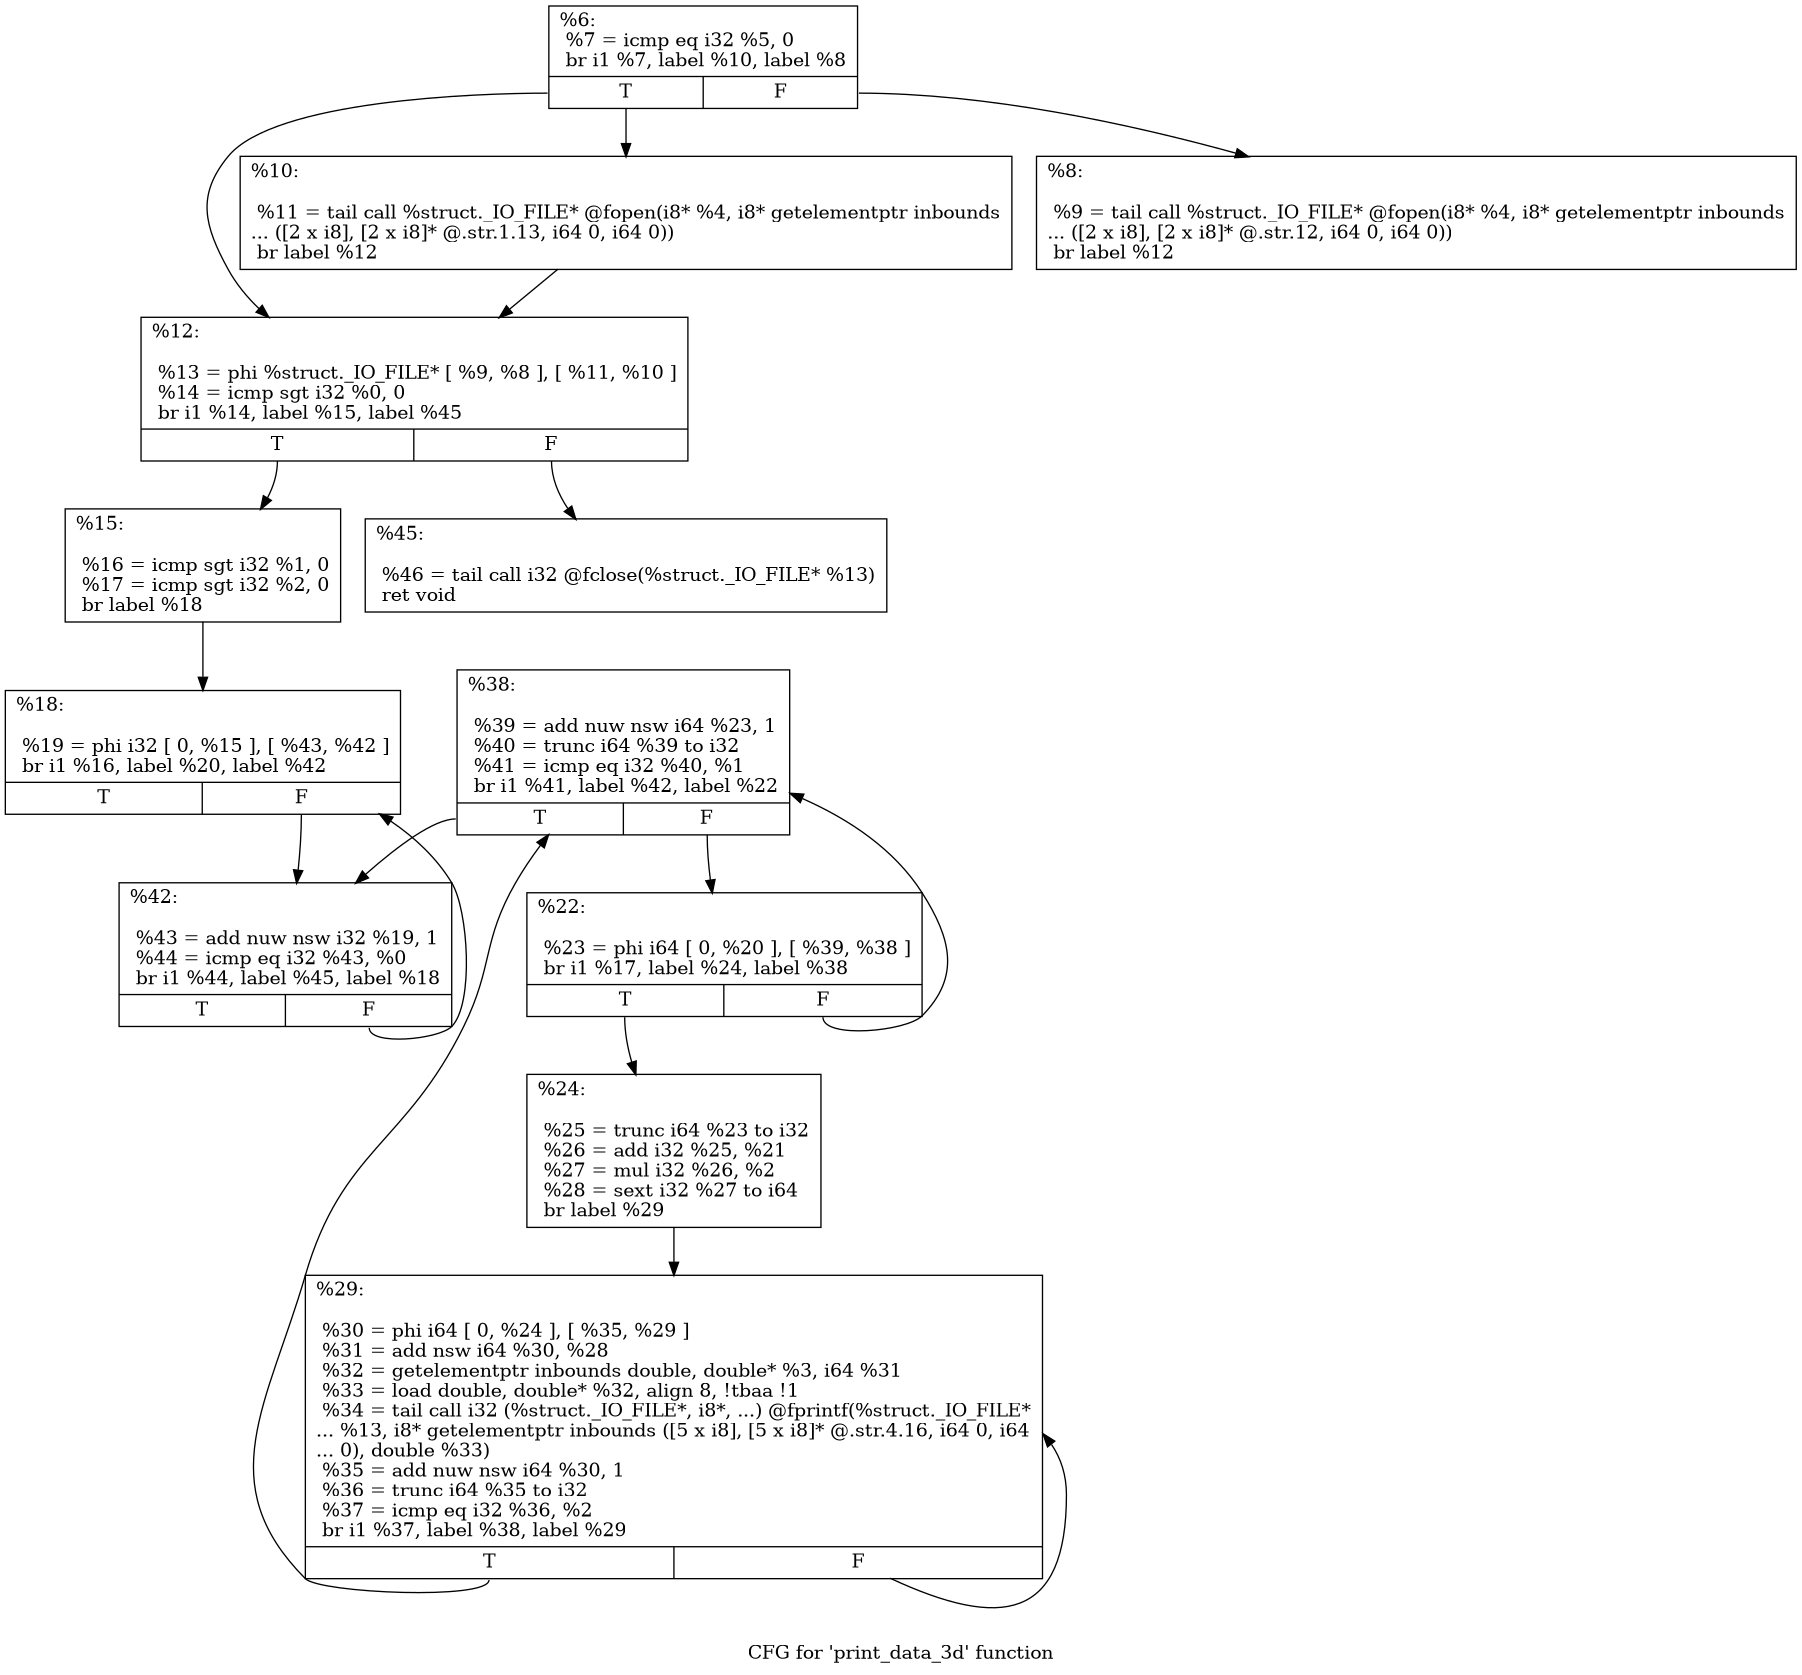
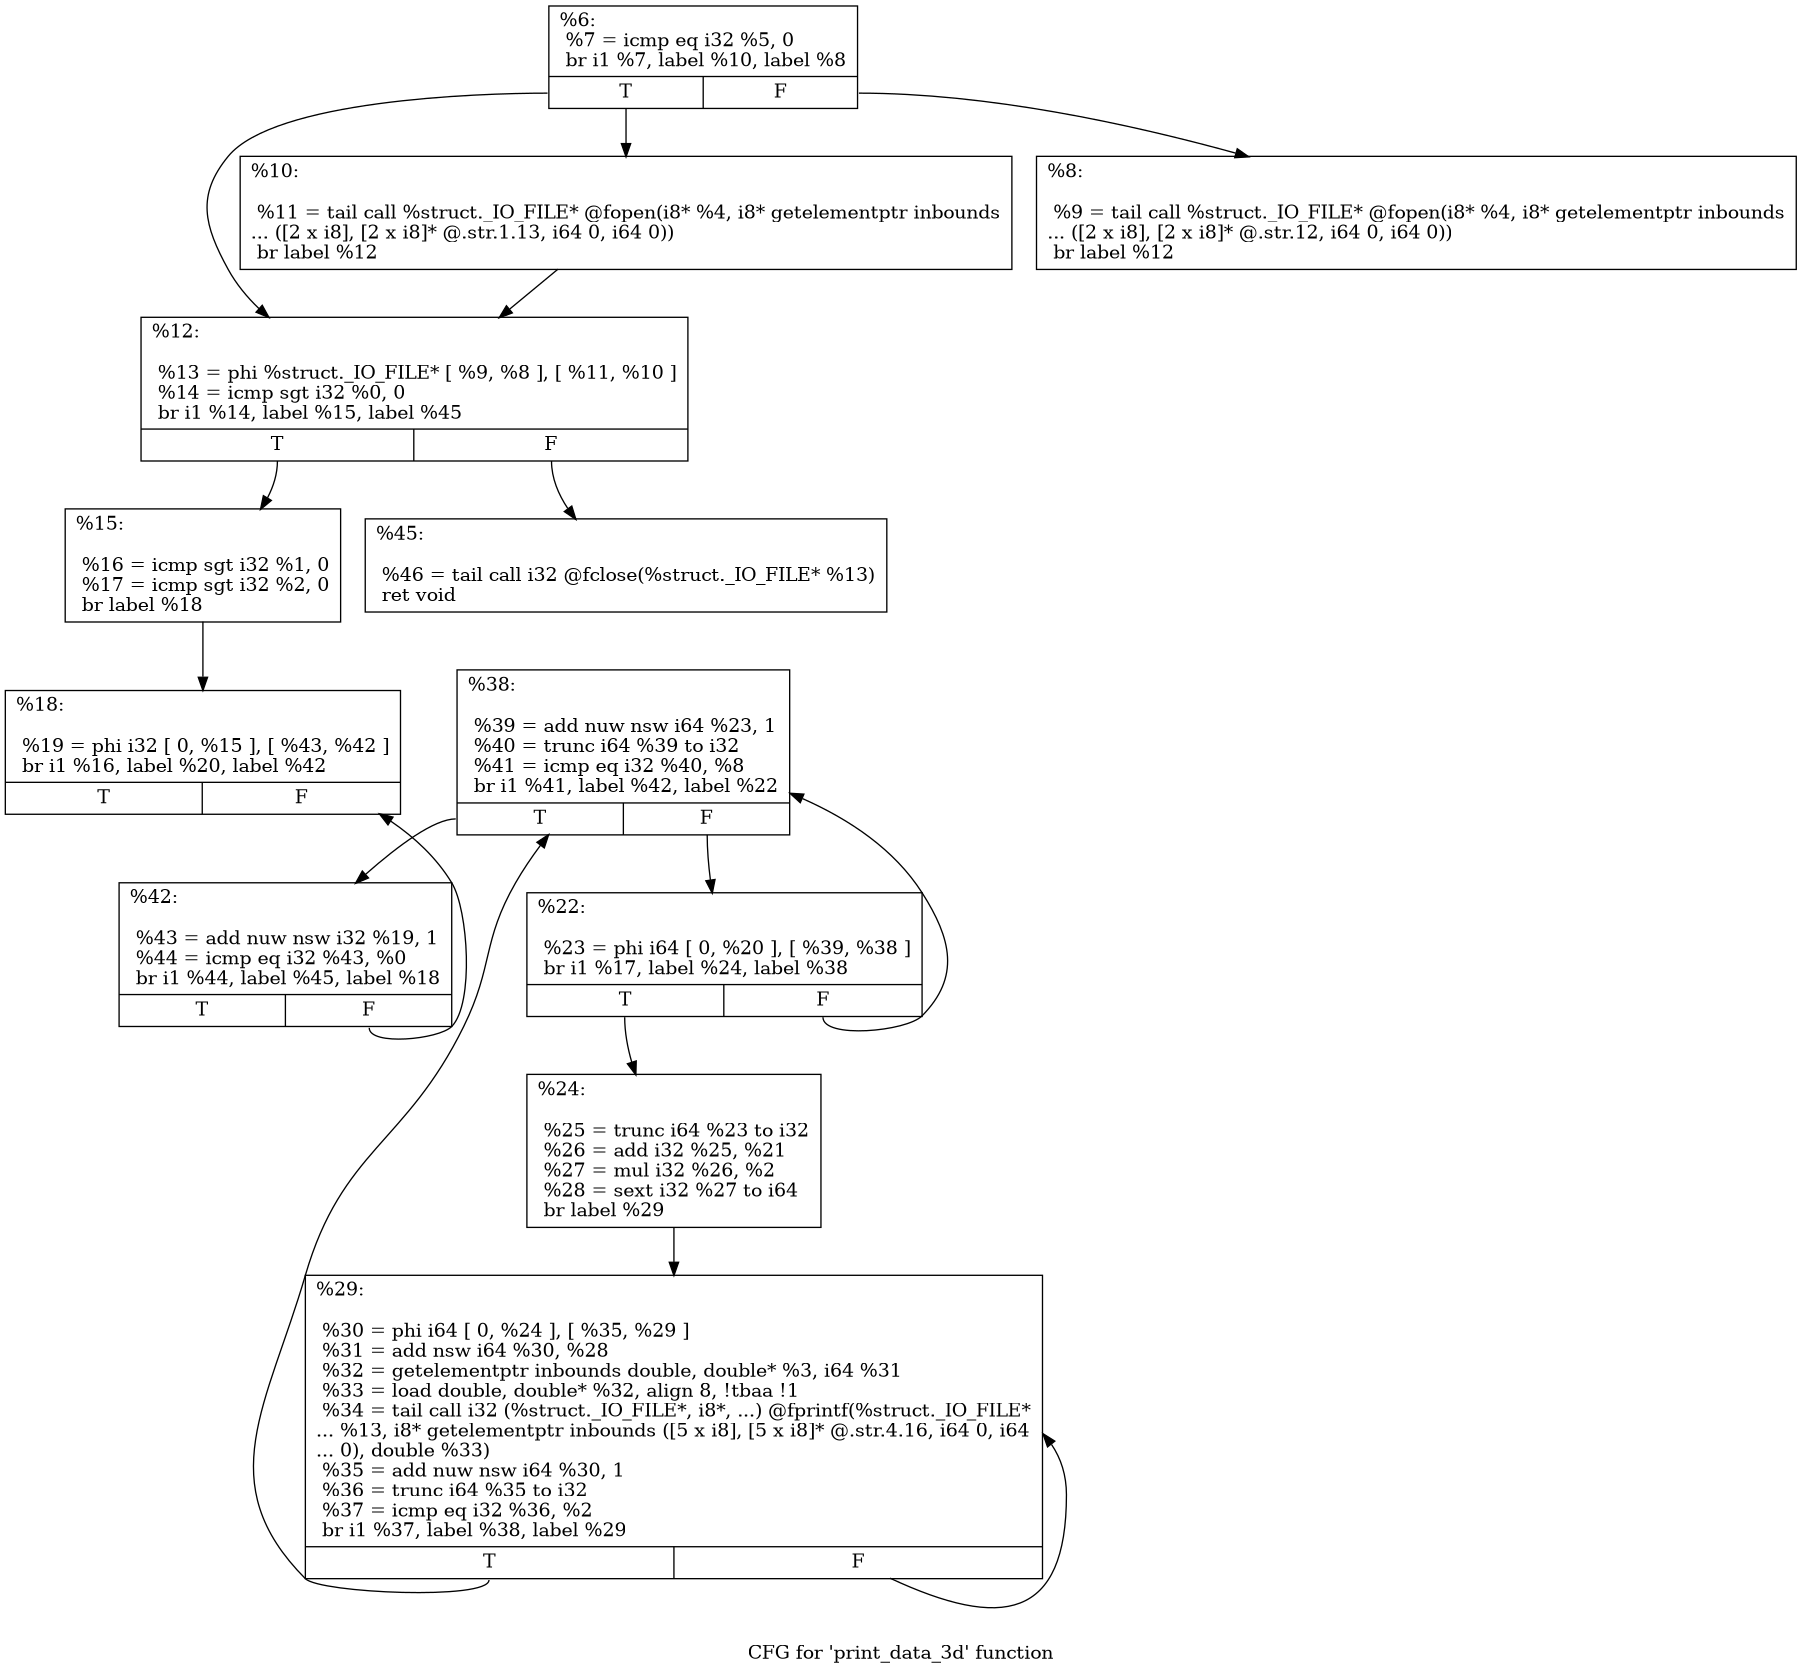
  digraph {
    label="CFG for 'print_data_3d' function"
    node [shape=record]
    edge [tailport=s0]
    n1 [label="{%6:\l  %7 = icmp eq i32 %5, 0\l  br i1 %7, label %10, label %8\l|{<s0>T|<s1>F}}"]
    n2 [label="{%10:\l\l  %11 = tail call %struct._IO_FILE* @fopen(i8* %4, i8* getelementptr inbounds\l... ([2 x i8], [2 x i8]* @.str.1.13, i64 0, i64 0))\l  br label %12\l}"]
    n3 [label="{%8:\l\l  %9 = tail call %struct._IO_FILE* @fopen(i8* %4, i8* getelementptr inbounds\l... ([2 x i8], [2 x i8]* @.str.12, i64 0, i64 0))\l  br label %12\l}"]
    n4 [label="{%12:\l\l  %13 = phi %struct._IO_FILE* [ %9, %8 ], [ %11, %10 ]\l  %14 = icmp sgt i32 %0, 0\l  br i1 %14, label %15, label %45\l|{<s0>T|<s1>F}}"]
    n5 [label="{%15:\l\l  %16 = icmp sgt i32 %1, 0\l  %17 = icmp sgt i32 %2, 0\l  br label %18\l}"]
    n6 [label="{%45:\l\l  %46 = tail call i32 @fclose(%struct._IO_FILE* %13)\l  ret void\l}"]
    n7 [label="{%18:\l\l  %19 = phi i32 [ 0, %15 ], [ %43, %42 ]\l  br i1 %16, label %20, label %42\l|{<s0>T|<s1>F}}"]
    n8 [label="{%42:\l\l  %43 = add nuw nsw i32 %19, 1\l  %44 = icmp eq i32 %43, %0\l  br i1 %44, label %45, label %18\l|{<s0>T|<s1>F}}"]
    n9 [label="{%22:\l\l  %23 = phi i64 [ 0, %20 ], [ %39, %38 ]\l  br i1 %17, label %24, label %38\l|{<s0>T|<s1>F}}"]
    n10 [label="{%24:\l\l  %25 = trunc i64 %23 to i32\l  %26 = add i32 %25, %21\l  %27 = mul i32 %26, %2\l  %28 = sext i32 %27 to i64\l  br label %29\l}"]
-   n11 [label="{%38:\l\l  %39 = add nuw nsw i64 %23, 1\l  %40 = trunc i64 %39 to i32\l  %41 = icmp eq i32 %40, %1\l  br i1 %41, label %42, label %22\l|{<s0>T|<s1>F}}"]
+   n11 [label="{%38:\l\l  %39 = add nuw nsw i64 %23, 1\l  %40 = trunc i64 %39 to i32\l  %41 = icmp eq i32 %40, %8\l  br i1 %41, label %42, label %22\l|{<s0>T|<s1>F}}"]
    n12 [label="{%29:\l\l  %30 = phi i64 [ 0, %24 ], [ %35, %29 ]\l  %31 = add nsw i64 %30, %28\l  %32 = getelementptr inbounds double, double* %3, i64 %31\l  %33 = load double, double* %32, align 8, !tbaa !1\l  %34 = tail call i32 (%struct._IO_FILE*, i8*, ...) @fprintf(%struct._IO_FILE*\l... %13, i8* getelementptr inbounds ([5 x i8], [5 x i8]* @.str.4.16, i64 0, i64\l... 0), double %33)\l  %35 = add nuw nsw i64 %30, 1\l  %36 = trunc i64 %35 to i32\l  %37 = icmp eq i32 %36, %2\l  br i1 %37, label %38, label %29\l|{<s0>T|<s1>F}}"]
    n1 -> n2
    n1 -> n3 [tailport=s1]
    n1 -> n4
    n2 -> n4
    n4 -> n5
    n4 -> n6 [tailport=s1]
    n5 -> n7
-   n7 -> n8 [tailport=s1]
    n8 -> n7 [tailport=s1]
    n9 -> n10
    n9 -> n11 [tailport=s1]
    n10 -> n12
    n11 -> n8
    n11 -> n9 [tailport=s1]
    n12 -> n11
    n12 -> n12 [tailport=s1]
  }
